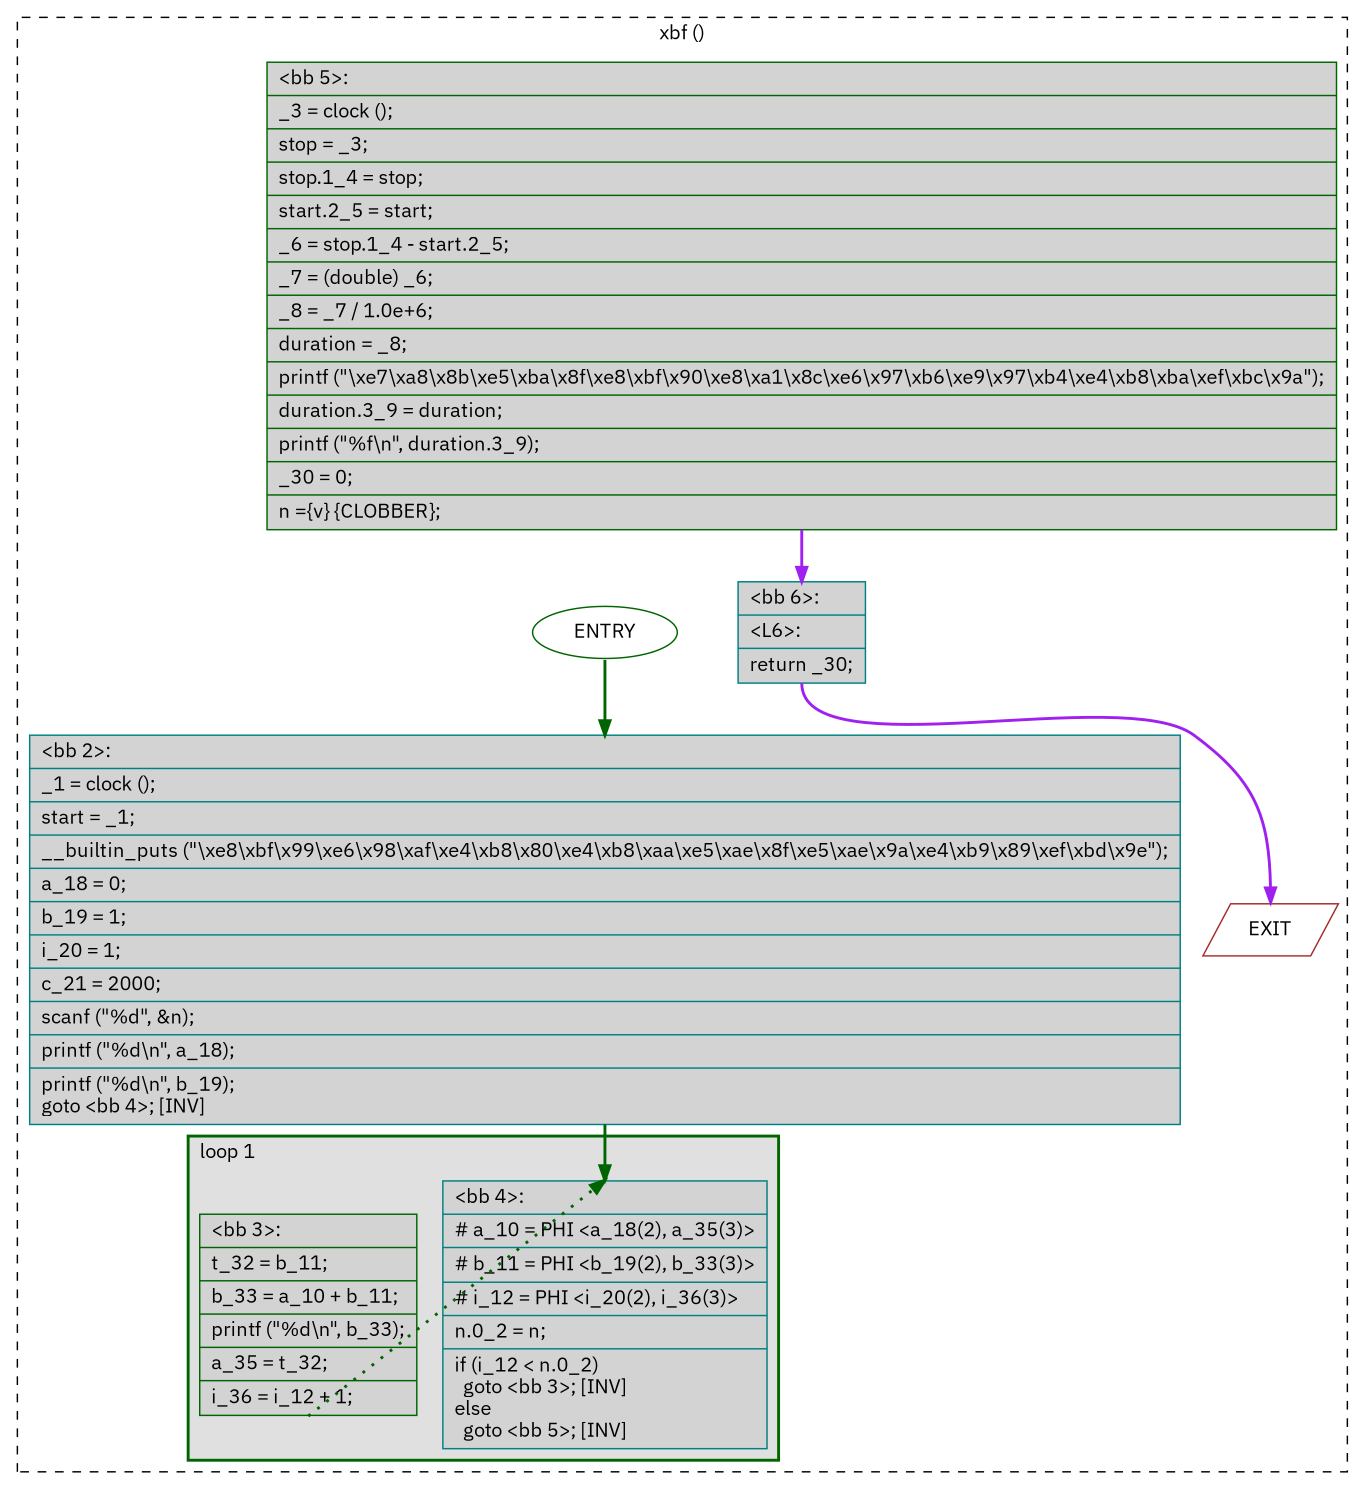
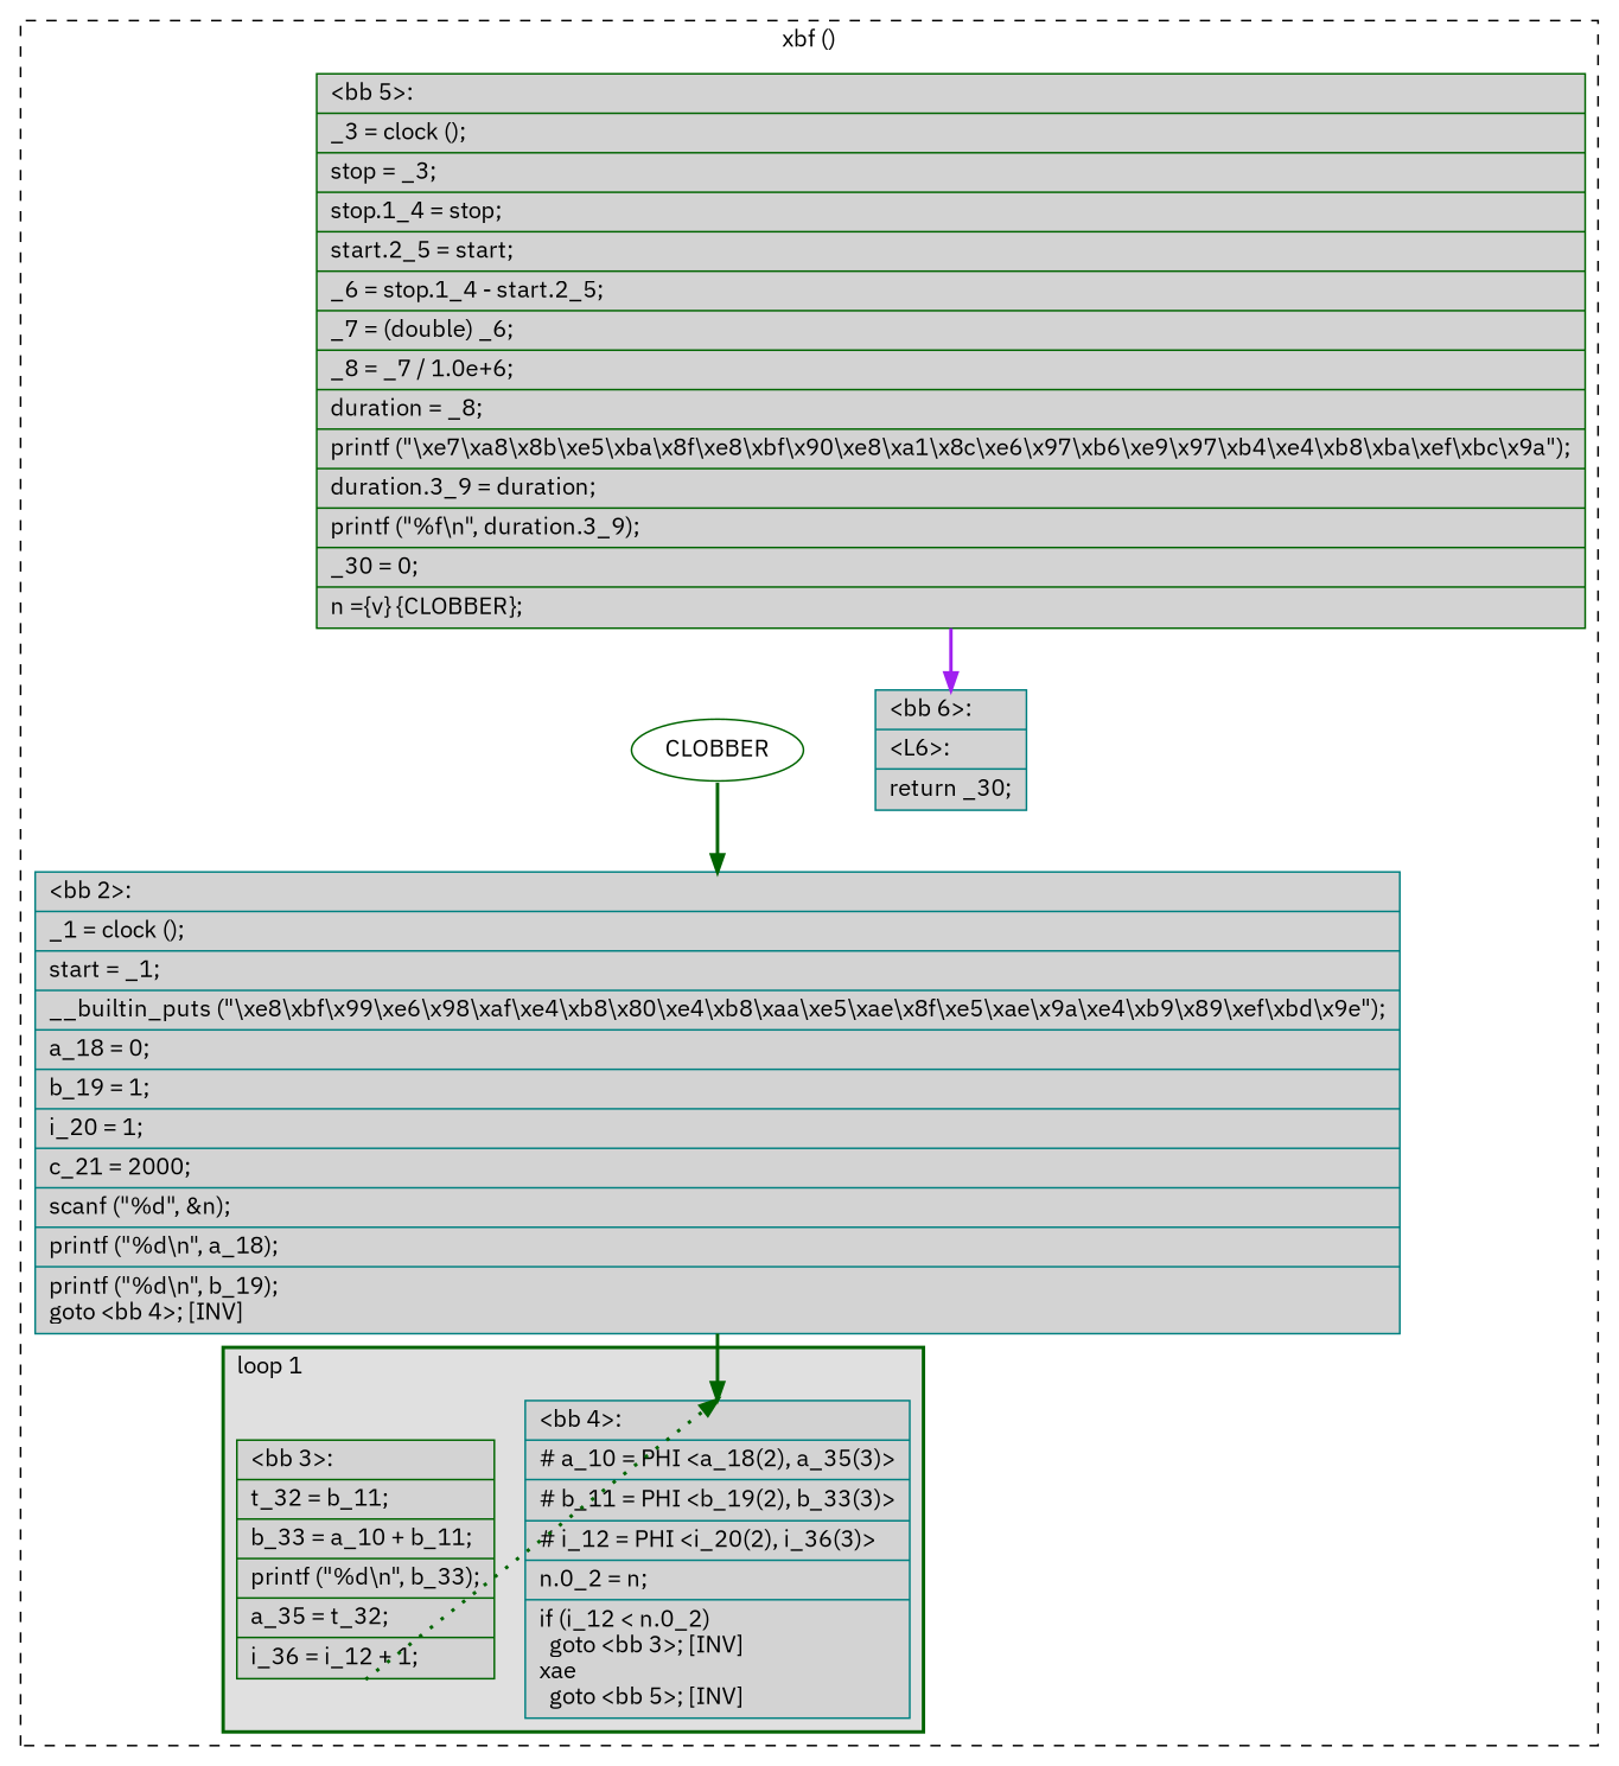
  digraph {
    fontname="IBM Plex Sans"
    node [color=teal fillcolor=lightgrey fontname="IBM Plex Sans" shape=record style=filled]
    edge [color=darkgreen constraint=true fontname="IBM Plex Sans" headport=n style="solid,bold" tailport=s weight=100]
-   n1 [label="{\<bb\ 4\>:\l|#\ a_10\ =\ PHI\ \<a_18(2),\ a_35(3)\>\l|#\ b_11\ =\ PHI\ \<b_19(2),\ b_33(3)\>\l|#\ i_12\ =\ PHI\ \<i_20(2),\ i_36(3)\>\l|n.0_2\ =\ n;\l|if\ (i_12\ \<\ n.0_2)\l\ \ goto\ \<bb\ 3\>;\ [INV]\lelse\l\ \ goto\ \<bb\ 5\>;\ [INV]\l}"]
+   n1 [label="{\<bb\ 4\>:\l|#\ a_10\ =\ PHI\ \<a_18(2),\ a_35(3)\>\l|#\ b_11\ =\ PHI\ \<b_19(2),\ b_33(3)\>\l|#\ i_12\ =\ PHI\ \<i_20(2),\ i_36(3)\>\l|n.0_2\ =\ n;\l|if\ (i_12\ \<\ n.0_2)\l\ \ goto\ \<bb\ 3\>;\ [INV]\lxae\l\ \ goto\ \<bb\ 5\>;\ [INV]\l}"]
    n2 [color=darkgreen label="{\<bb\ 3\>:\l|t_32\ =\ b_11;\l|b_33\ =\ a_10\ +\ b_11;\l|printf\ (\"%d\\n\",\ b_33);\l|a_35\ =\ t_32;\l|i_36\ =\ i_12\ +\ 1;\l}"]
    n3 [color=darkgreen label="{\<bb\ 5\>:\l|_3\ =\ clock\ ();\l|stop\ =\ _3;\l|stop.1_4\ =\ stop;\l|start.2_5\ =\ start;\l|_6\ =\ stop.1_4\ -\ start.2_5;\l|_7\ =\ (double)\ _6;\l|_8\ =\ _7\ /\ 1.0e+6;\l|duration\ =\ _8;\l|printf\ (\"\\xe7\\xa8\\x8b\\xe5\\xba\\x8f\\xe8\\xbf\\x90\\xe8\\xa1\\x8c\\xe6\\x97\\xb6\\xe9\\x97\\xb4\\xe4\\xb8\\xba\\xef\\xbc\\x9a\");\l|duration.3_9\ =\ duration;\l|printf\ (\"%f\\n\",\ duration.3_9);\l|_30\ =\ 0;\l|n\ =\{v\}\ \{CLOBBER\};\l}"]
-   n4 [color=darkgreen fillcolor=white label=ENTRY shape=ellipse]
-   n5 [color=brown fillcolor=white label=EXIT shape=parallelogram]
+   n4 [color=darkgreen fillcolor=white label=CLOBBER shape=ellipse]
    n6 [label="{\<bb\ 2\>:\l|_1\ =\ clock\ ();\l|start\ =\ _1;\l|__builtin_puts\ (\"\\xe8\\xbf\\x99\\xe6\\x98\\xaf\\xe4\\xb8\\x80\\xe4\\xb8\\xaa\\xe5\\xae\\x8f\\xe5\\xae\\x9a\\xe4\\xb9\\x89\\xef\\xbd\\x9e\");\l|a_18\ =\ 0;\l|b_19\ =\ 1;\l|i_20\ =\ 1;\l|c_21\ =\ 2000;\l|scanf\ (\"%d\",\ &n);\l|printf\ (\"%d\\n\",\ a_18);\l|printf\ (\"%d\\n\",\ b_19);\lgoto\ \<bb\ 4\>;\ [INV]\l}"]
    n7 [label="{\<bb\ 6\>:\l|\<L6\>:\l|return\ _30;\l}"]
    subgraph cluster_1 {
      color=black
      label="xbf ()"
      style=dashed
      n3
      n4
-     n5
      n6
      n7
      subgraph cluster_2 {
        color=darkgreen
        fillcolor=grey88
        label="loop 1"
        labeljust=l
        penwidth=2
        style=filled
        n1
        n2
      }
    }
    n2 -> n1 [constraint=false style="dotted,bold" weight=10]
    n3 -> n7 [color=purple]
-   n4 -> n5 [style=invis color="" weight=""]
    n4 -> n6
    n6 -> n1
-   n7 -> n5 [color=purple weight=10]
  }
